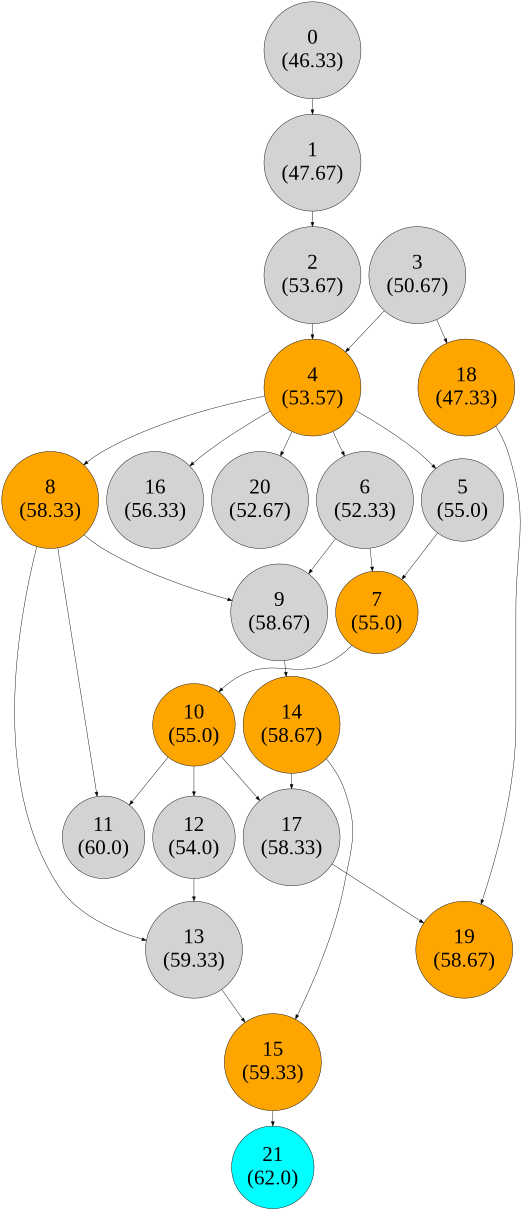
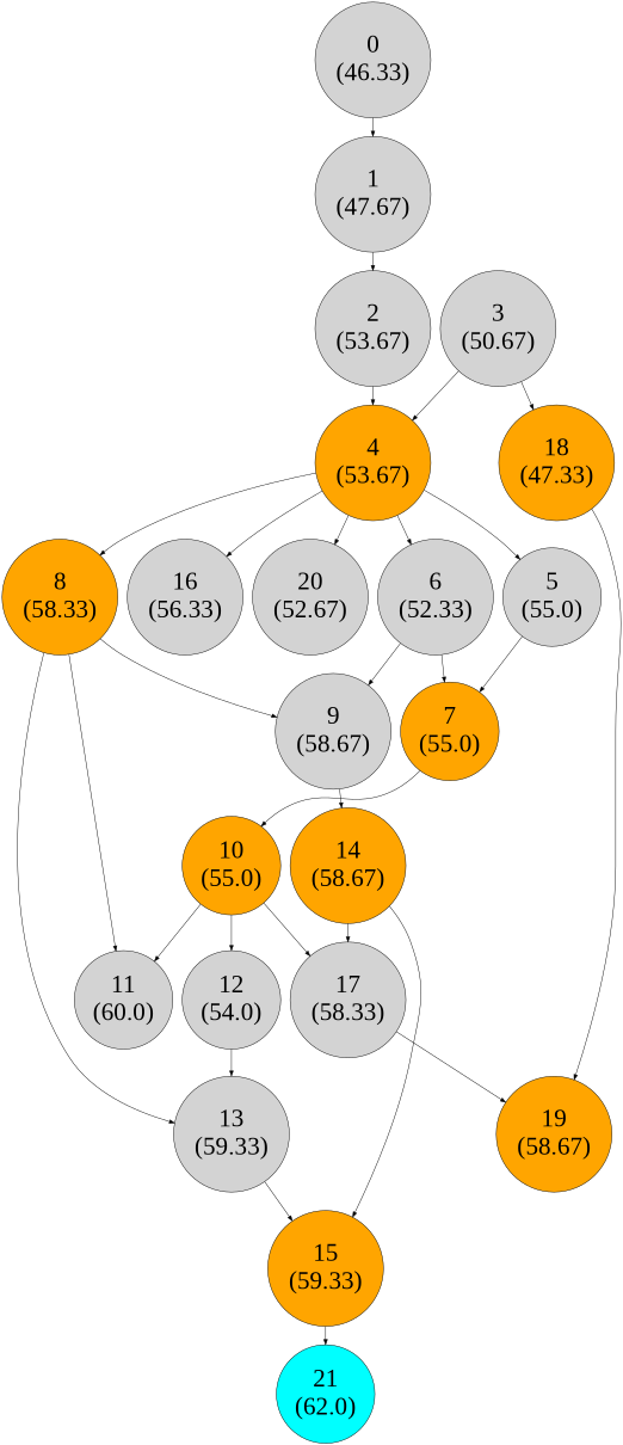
  digraph {
    fontname="Liberation Serif"
    node [fontname="Liberation Serif" fontsize=50 shape=circle style=filled]
    edge [fontname="Liberation Serif"]
    n1 [label="0\n(46.33)"]
    n2 [label="1\n(47.67)"]
    n3 [label="2\n(53.67)"]
    n4 [fillcolor=lightgrey fontcolor=black label="3\n(50.67)"]
-   n5 [fillcolor=orange fontcolor=black label="4\n(53.57)"]
+   n5 [fillcolor=orange fontcolor=black label="4\n(53.67)"]
    n6 [fillcolor=orange fontcolor=black label="18\n(47.33)"]
    n7 [label="5\n(55.0)"]
    n8 [label="6\n(52.33)"]
    n9 [fillcolor=orange fontcolor=black label="8\n(58.33)"]
    n10 [label="16\n(56.33)"]
    n11 [label="20\n(52.67)"]
    n12 [fillcolor=orange fontcolor=black label="19\n(58.67)"]
    n13 [fillcolor=orange fontcolor=black label="7\n(55.0)"]
    n14 [label="9\n(58.67)"]
    n15 [label="11\n(60.0)"]
    n16 [label="13\n(59.33)"]
    n17 [fillcolor=orange fontcolor=black label="10\n(55.0)"]
    n18 [fillcolor=orange fontcolor=black label="14\n(58.67)"]
    n19 [label="12\n(54.0)"]
    n20 [label="17\n(58.33)"]
    n21 [fillcolor=orange fontcolor=black label="15\n(59.33)"]
    n22 [fillcolor=cyan fontcolor=black label="21\n(62.0)"]
    n1 -> n2
    n2 -> n3
    n3 -> n5
    n4 -> n5
    n4 -> n6
    n5 -> n7
    n5 -> n8
    n5 -> n9
    n5 -> n10
    n5 -> n11
    n6 -> n12
    n7 -> n13
    n8 -> n13
    n8 -> n14
    n9 -> n14
    n9 -> n15
    n9 -> n16
    n13 -> n17
    n14 -> n18
    n16 -> n21
    n17 -> n15
    n17 -> n19
    n17 -> n20
    n18 -> n20
    n18 -> n21
    n19 -> n16
    n20 -> n12
    n21 -> n22
  }
